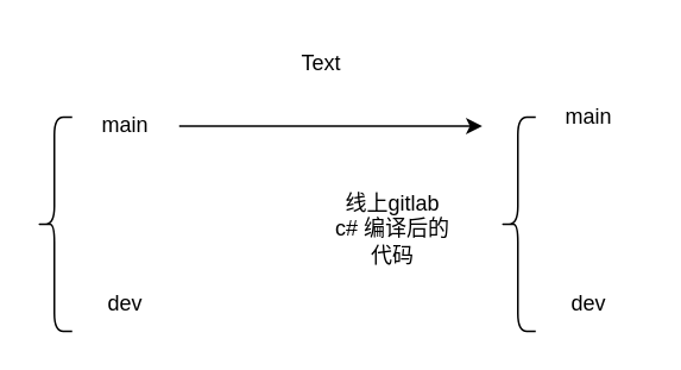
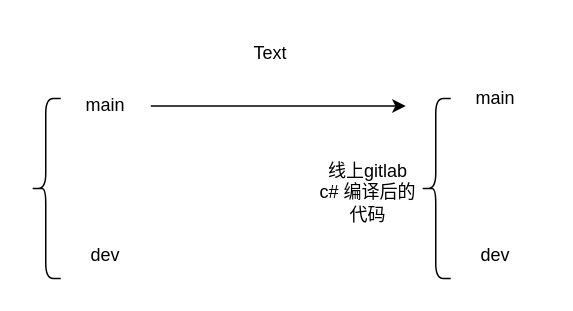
  <mxCell id="0" />
  <mxCell id="1" parent="0" />
  <mxCell id="2" value="" style="shape=curlyBracket;whiteSpace=wrap;html=1;rounded=1;labelPosition=left;verticalLabelPosition=middle;align=right;verticalAlign=middle;" vertex="1" parent="1"><mxGeometry x="20" y="65" width="20" height="120" as="geometry" /></mxCell>
  <mxCell id="3" value="dev" style="text;html=1;align=center;verticalAlign=middle;whiteSpace=wrap;rounded=0;" vertex="1" parent="1"><mxGeometry x="40" y="155" width="60" height="30" as="geometry" /></mxCell>
  <mxCell id="4" value="main" style="text;html=1;align=center;verticalAlign=middle;whiteSpace=wrap;rounded=0;" vertex="1" parent="1"><mxGeometry x="40" y="55" width="60" height="30" as="geometry" /></mxCell>
  <mxCell id="5" value="" style="endArrow=classic;html=1;rounded=0;exitX=1;exitY=0.5;exitDx=0;exitDy=0;" edge="1" parent="1" source="4"><mxGeometry width="50" height="50" relative="1" as="geometry"><mxPoint x="140" y="69.5" as="sourcePoint" /><mxPoint x="270" y="70" as="targetPoint" /></mxGeometry></mxCell>
- <mxCell id="6" value="线上gitlab&lt;div&gt;c# 编译后的代码&lt;/div&gt;" style="text;html=1;align=center;verticalAlign=middle;whiteSpace=wrap;rounded=0;" vertex="1" parent="1"><mxGeometry x="185" y="110" width="70" height="35" as="geometry" /></mxCell>
+ <mxCell id="6" value="线上gitlab&lt;div&gt;c# 编译后的代码&lt;/div&gt;" style="text;html=1;align=center;verticalAlign=middle;whiteSpace=wrap;rounded=0;" vertex="1" parent="1"><mxGeometry x="210" y="110" width="70" height="35" as="geometry" /></mxCell>
  <mxCell id="7" value="" style="shape=curlyBracket;whiteSpace=wrap;html=1;rounded=1;labelPosition=left;verticalLabelPosition=middle;align=right;verticalAlign=middle;" vertex="1" parent="1"><mxGeometry x="280" y="65" width="20" height="120" as="geometry" /></mxCell>
  <mxCell id="8" value="dev" style="text;html=1;align=center;verticalAlign=middle;whiteSpace=wrap;rounded=0;" vertex="1" parent="1"><mxGeometry x="300" y="155" width="60" height="30" as="geometry" /></mxCell>
  <mxCell id="9" value="main" style="text;html=1;align=center;verticalAlign=middle;whiteSpace=wrap;rounded=0;" vertex="1" parent="1"><mxGeometry x="300" y="55" width="60" height="20" as="geometry" /></mxCell>
  <mxCell id="10" value="Text" style="text;html=1;align=center;verticalAlign=middle;whiteSpace=wrap;rounded=0;" vertex="1" parent="1"><mxGeometry x="150" y="20" width="60" height="30" as="geometry" /></mxCell>
